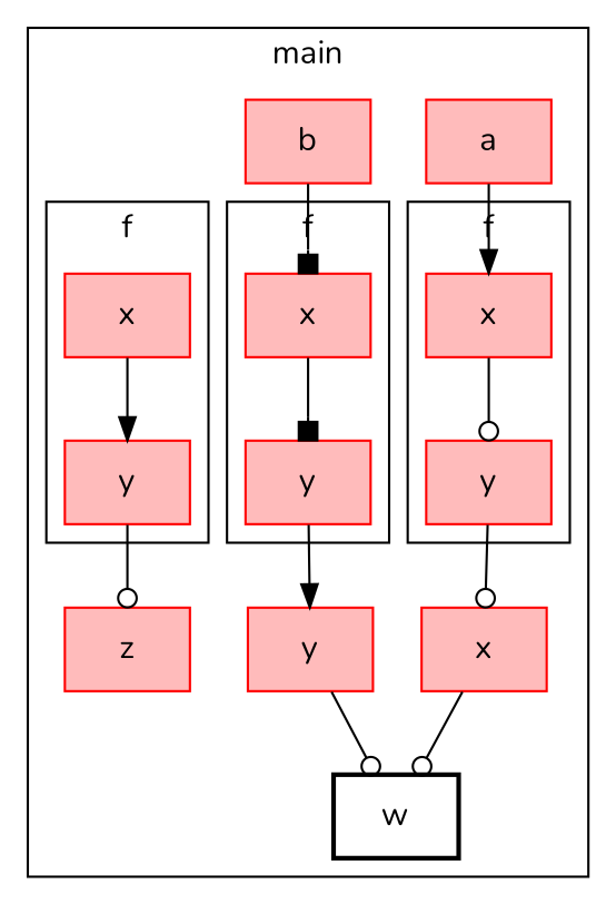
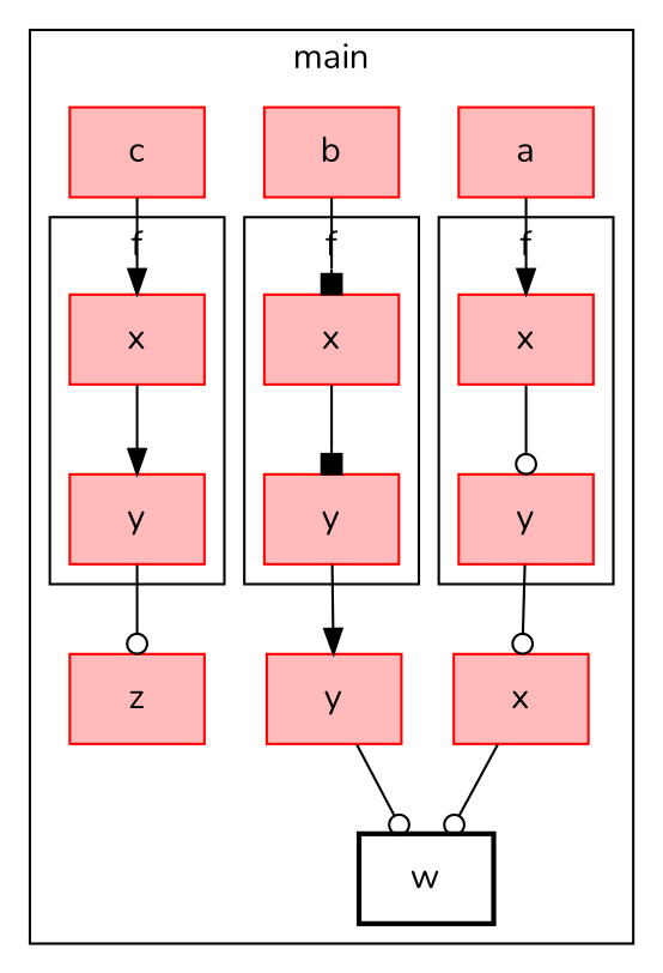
  digraph {
    fontname=Nunito
    node [color="#FF0000" fillcolor="#FFBBBB" fontname=Nunito shape=box style=filled]
    edge [arrowhead=odot fontname=Nunito]
    n1 [label=<y>]
    n2 [label=<x>]
    n3 [label=<y>]
    n4 [label=<x>]
    n5 [label=<y>]
    n6 [label=<x>]
    n7 [label=<w> style=bold color="" fillcolor=""]
    n8 [label=<x>]
    n9 [label=<y>]
    n10 [label=<z>]
    n11 [label=<a>]
    n12 [label=<b>]
+   n13 [label=<c>]
    subgraph cluster_1 {
      label=main
      n7
      n8
      n9
      n10
      n11
      n12
+     n13
      subgraph cluster_2 {
        label=f
        n1
        n2
      }
      subgraph cluster_3 {
        label=f
        n3
        n4
      }
      subgraph cluster_4 {
        label=f
        n5
        n6
      }
    }
    n1 -> n8
    n2 -> n1
    n3 -> n9 [arrowhead=normal]
    n4 -> n3 [arrowhead=box]
    n5 -> n10
    n6 -> n5 [arrowhead=normal]
    n8 -> n7
    n9 -> n7
    n11 -> n2 [arrowhead=normal]
    n12 -> n4 [arrowhead=box]
+   n13 -> n6 [arrowhead=normal]
  }
